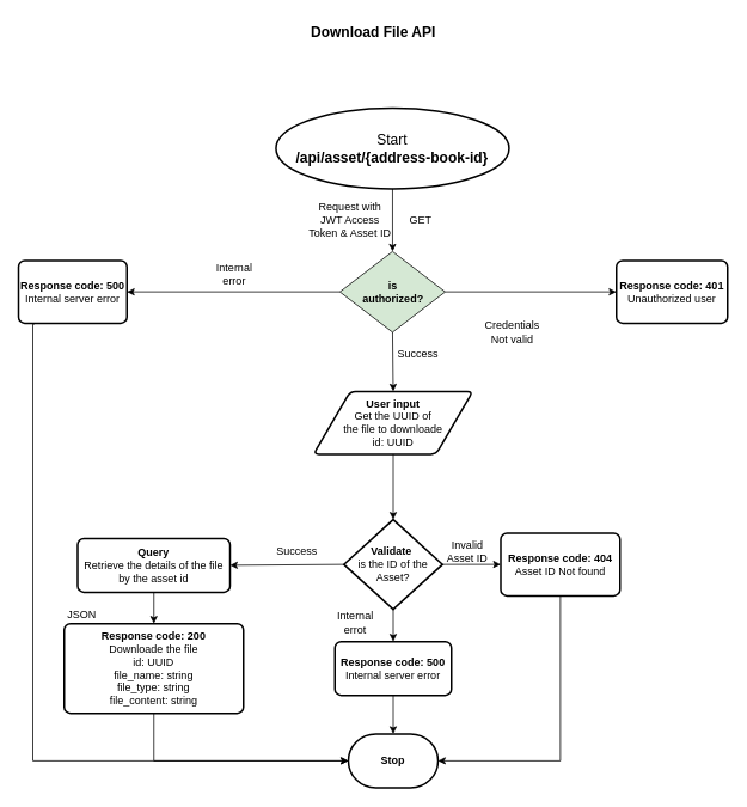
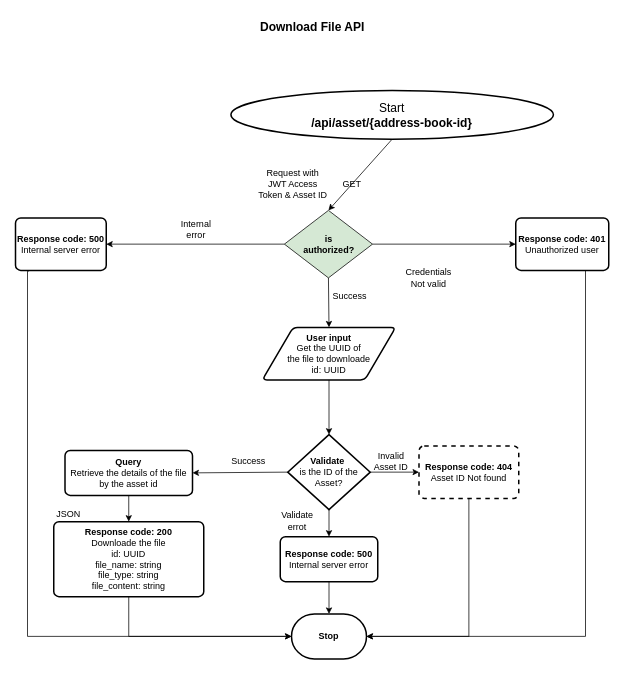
  <mxCell id="0" />
  <mxCell id="1" parent="0" />
- <mxCell id="2" value="Start&lt;br&gt;&lt;b&gt;/api/asset/{address-book-id}&lt;/b&gt;" style="strokeWidth=2;html=1;shape=mxgraph.flowchart.start_2;whiteSpace=wrap;fontSize=16;" parent="1" vertex="1"><mxGeometry x="307.25" y="120" width="260" height="90" as="geometry" /></mxCell>
+ <mxCell id="2" value="Start&lt;br&gt;&lt;b&gt;/api/asset/{address-book-id}&lt;/b&gt;" style="strokeWidth=2;html=1;shape=mxgraph.flowchart.start_2;whiteSpace=wrap;fontSize=16;" parent="1" vertex="1"><mxGeometry x="307.25" y="120" width="430" height="65" as="geometry" /></mxCell>
  <mxCell id="3" value="&lt;b&gt;Download File API&lt;/b&gt;" style="text;html=1;strokeColor=none;fillColor=none;align=center;verticalAlign=middle;whiteSpace=wrap;rounded=0;fontSize=16;" parent="1" vertex="1"><mxGeometry x="326" y="20" width="180" height="30" as="geometry" /></mxCell>
  <mxCell id="4" value="&lt;b&gt;is&lt;br&gt;authorized?&lt;/b&gt;" style="rhombus;whiteSpace=wrap;html=1;fillColor=#d5e8d4;" parent="1" vertex="1"><mxGeometry x="378.5" y="280" width="117.5" height="90" as="geometry" /></mxCell>
  <mxCell id="5" value="&lt;b&gt;User input&lt;br&gt;&lt;/b&gt;Get the UUID of &lt;br&gt;the file to downloade&lt;br&gt;id: UUID" style="shape=parallelogram;html=1;strokeWidth=2;perimeter=parallelogramPerimeter;whiteSpace=wrap;rounded=1;arcSize=12;size=0.23;" parent="1" vertex="1"><mxGeometry x="349.25" y="436" width="177.5" height="70" as="geometry" /></mxCell>
  <mxCell id="6" value="&lt;b&gt;Response code: 401&lt;/b&gt;&lt;br&gt;Unauthorized user" style="rounded=1;whiteSpace=wrap;html=1;absoluteArcSize=1;arcSize=14;strokeWidth=2;" parent="1" vertex="1"><mxGeometry x="687" y="290" width="124" height="70" as="geometry" /></mxCell>
  <mxCell id="7" value="&lt;b&gt;Validate&lt;/b&gt;&amp;nbsp;&lt;br&gt;is the ID of the Asset?" style="strokeWidth=2;html=1;shape=mxgraph.flowchart.decision;whiteSpace=wrap;" parent="1" vertex="1"><mxGeometry x="383" y="579" width="110" height="100" as="geometry" /></mxCell>
- <mxCell id="8" value="&lt;b&gt;Response code: 404&lt;/b&gt;&lt;br&gt;Asset ID Not found" style="rounded=1;whiteSpace=wrap;html=1;absoluteArcSize=1;arcSize=14;strokeWidth=2;" parent="1" vertex="1"><mxGeometry x="558" y="594" width="133" height="70" as="geometry" /></mxCell>
+ <mxCell id="8" value="&lt;b&gt;Response code: 404&lt;/b&gt;&lt;br&gt;Asset ID Not found" style="rounded=1;whiteSpace=wrap;html=1;absoluteArcSize=1;arcSize=14;strokeWidth=2;dashed=1;" parent="1" vertex="1"><mxGeometry x="558" y="594" width="133" height="70" as="geometry" /></mxCell>
  <mxCell id="9" value="&lt;b&gt;Query&lt;/b&gt;&lt;br&gt;Retrieve the details of the file by the asset id" style="rounded=1;whiteSpace=wrap;html=1;absoluteArcSize=1;arcSize=14;strokeWidth=2;" parent="1" vertex="1"><mxGeometry x="86" y="600" width="170" height="60" as="geometry" /></mxCell>
  <mxCell id="10" value="&lt;span&gt;Response code: 200&lt;br&gt;&lt;span style=&quot;font-weight: 400;&quot;&gt;Downloade the file&lt;br&gt;&lt;/span&gt;&lt;span style=&quot;font-weight: normal;&quot;&gt;id: UUID&lt;br&gt;file_name: string&lt;br&gt;file_type: string&lt;br&gt;file_content: string&lt;/span&gt;&lt;br&gt;&lt;/span&gt;" style="rounded=1;whiteSpace=wrap;html=1;absoluteArcSize=1;arcSize=14;strokeWidth=2;fontStyle=1" parent="1" vertex="1"><mxGeometry x="71" y="695" width="200" height="100" as="geometry" /></mxCell>
  <mxCell id="11" value="JSON" style="text;html=1;strokeColor=none;fillColor=none;align=center;verticalAlign=middle;whiteSpace=wrap;rounded=0;" parent="1" vertex="1"><mxGeometry x="61" y="670" width="60" height="30" as="geometry" /></mxCell>
  <mxCell id="12" value="" style="endArrow=classic;html=1;rounded=0;exitX=0.5;exitY=1;exitDx=0;exitDy=0;exitPerimeter=0;entryX=0.5;entryY=0;entryDx=0;entryDy=0;" parent="1" source="2" target="4" edge="1"><mxGeometry width="50" height="50" relative="1" as="geometry"><mxPoint x="371" y="470" as="sourcePoint" /><mxPoint x="421" y="420" as="targetPoint" /></mxGeometry></mxCell>
  <mxCell id="13" value="" style="endArrow=classic;html=1;rounded=0;exitX=0.5;exitY=1;exitDx=0;exitDy=0;entryX=0.5;entryY=0;entryDx=0;entryDy=0;" parent="1" source="4" target="5" edge="1"><mxGeometry width="50" height="50" relative="1" as="geometry"><mxPoint x="371" y="470" as="sourcePoint" /><mxPoint x="421" y="420" as="targetPoint" /></mxGeometry></mxCell>
  <mxCell id="14" value="" style="endArrow=classic;html=1;rounded=0;exitX=0.5;exitY=1;exitDx=0;exitDy=0;entryX=0.5;entryY=0;entryDx=0;entryDy=0;entryPerimeter=0;" parent="1" source="5" target="7" edge="1"><mxGeometry width="50" height="50" relative="1" as="geometry"><mxPoint x="371" y="470" as="sourcePoint" /><mxPoint x="421" y="420" as="targetPoint" /></mxGeometry></mxCell>
  <mxCell id="15" value="" style="endArrow=classic;html=1;rounded=0;exitX=0;exitY=0.5;exitDx=0;exitDy=0;exitPerimeter=0;entryX=1;entryY=0.5;entryDx=0;entryDy=0;" parent="1" source="7" target="9" edge="1"><mxGeometry width="50" height="50" relative="1" as="geometry"><mxPoint x="371" y="470" as="sourcePoint" /><mxPoint x="421" y="420" as="targetPoint" /></mxGeometry></mxCell>
  <mxCell id="16" value="" style="endArrow=classic;html=1;rounded=0;exitX=1;exitY=0.5;exitDx=0;exitDy=0;entryX=0;entryY=0.5;entryDx=0;entryDy=0;" parent="1" source="4" target="6" edge="1"><mxGeometry width="50" height="50" relative="1" as="geometry"><mxPoint x="371" y="470" as="sourcePoint" /><mxPoint x="421" y="420" as="targetPoint" /></mxGeometry></mxCell>
  <mxCell id="17" value="" style="endArrow=classic;html=1;rounded=0;exitX=1;exitY=0.5;exitDx=0;exitDy=0;exitPerimeter=0;entryX=0;entryY=0.5;entryDx=0;entryDy=0;" parent="1" source="7" target="8" edge="1"><mxGeometry width="50" height="50" relative="1" as="geometry"><mxPoint x="371" y="470" as="sourcePoint" /><mxPoint x="421" y="420" as="targetPoint" /></mxGeometry></mxCell>
  <mxCell id="18" value="Credentials&lt;br&gt;Not valid" style="text;html=1;strokeColor=none;fillColor=none;align=center;verticalAlign=middle;whiteSpace=wrap;rounded=0;" parent="1" vertex="1"><mxGeometry x="541" y="355" width="60" height="30" as="geometry" /></mxCell>
  <mxCell id="19" value="Success" style="text;html=1;strokeColor=none;fillColor=none;align=center;verticalAlign=middle;whiteSpace=wrap;rounded=0;" parent="1" vertex="1"><mxGeometry x="436" y="380" width="60" height="30" as="geometry" /></mxCell>
  <mxCell id="20" value="&lt;b&gt;Response code: 500&lt;/b&gt;&lt;br&gt;Internal server error" style="rounded=1;whiteSpace=wrap;html=1;absoluteArcSize=1;arcSize=14;strokeWidth=2;" parent="1" vertex="1"><mxGeometry x="20" y="290" width="121" height="70" as="geometry" /></mxCell>
  <mxCell id="21" value="" style="endArrow=classic;html=1;rounded=0;exitX=0;exitY=0.5;exitDx=0;exitDy=0;entryX=1;entryY=0.5;entryDx=0;entryDy=0;" parent="1" source="4" target="20" edge="1"><mxGeometry width="50" height="50" relative="1" as="geometry"><mxPoint x="561" y="560" as="sourcePoint" /><mxPoint x="611" y="510" as="targetPoint" /></mxGeometry></mxCell>
  <mxCell id="22" value="" style="endArrow=classic;html=1;rounded=0;entryX=0;entryY=0.5;entryDx=0;entryDy=0;entryPerimeter=0;edgeStyle=elbowEdgeStyle;exitX=0.146;exitY=1.015;exitDx=0;exitDy=0;exitPerimeter=0;" parent="1" source="20" target="23" edge="1"><mxGeometry width="50" height="50" relative="1" as="geometry"><mxPoint x="36" y="360" as="sourcePoint" /><mxPoint x="36" y="730" as="targetPoint" /><Array as="points"><mxPoint x="36" y="610" /></Array></mxGeometry></mxCell>
  <mxCell id="23" value="&lt;b&gt;Stop&lt;/b&gt;" style="strokeWidth=2;html=1;shape=mxgraph.flowchart.terminator;whiteSpace=wrap;" parent="1" vertex="1"><mxGeometry x="388" y="818" width="100" height="60" as="geometry" /></mxCell>
  <mxCell id="24" value="" style="endArrow=classic;html=1;rounded=0;exitX=0.5;exitY=1;exitDx=0;exitDy=0;exitPerimeter=0;entryX=0.5;entryY=0;entryDx=0;entryDy=0;entryPerimeter=0;" parent="1" source="26" target="23" edge="1"><mxGeometry width="50" height="50" relative="1" as="geometry"><mxPoint x="561" y="550" as="sourcePoint" /><mxPoint x="611" y="500" as="targetPoint" /></mxGeometry></mxCell>
  <mxCell id="25" value="" style="endArrow=classic;html=1;rounded=0;exitX=0.5;exitY=1;exitDx=0;exitDy=0;exitPerimeter=0;entryX=0.5;entryY=0;entryDx=0;entryDy=0;entryPerimeter=0;" parent="1" source="7" target="26" edge="1"><mxGeometry width="50" height="50" relative="1" as="geometry"><mxPoint x="438" y="679" as="sourcePoint" /><mxPoint x="438" y="818" as="targetPoint" /></mxGeometry></mxCell>
  <mxCell id="26" value="&lt;b&gt;Response code: 500&lt;/b&gt;&lt;br&gt;Internal server error" style="rounded=1;whiteSpace=wrap;html=1;absoluteArcSize=1;arcSize=14;strokeWidth=2;" parent="1" vertex="1"><mxGeometry x="373" y="715" width="130" height="60" as="geometry" /></mxCell>
  <mxCell id="27" value="" style="endArrow=classic;html=1;rounded=0;exitX=0.5;exitY=1;exitDx=0;exitDy=0;entryX=1;entryY=0.5;entryDx=0;entryDy=0;entryPerimeter=0;edgeStyle=orthogonalEdgeStyle;" parent="1" source="8" target="23" edge="1"><mxGeometry width="50" height="50" relative="1" as="geometry"><mxPoint x="561" y="550" as="sourcePoint" /><mxPoint x="611" y="500" as="targetPoint" /></mxGeometry></mxCell>
+ <mxCell id="28" value="" style="endArrow=classic;html=1;rounded=0;exitX=0.75;exitY=1;exitDx=0;exitDy=0;entryX=1;entryY=0.5;entryDx=0;entryDy=0;entryPerimeter=0;edgeStyle=orthogonalEdgeStyle;" parent="1" source="6" target="23" edge="1"><mxGeometry width="50" height="50" relative="1" as="geometry"><mxPoint x="551" y="560" as="sourcePoint" /><mxPoint x="601" y="510" as="targetPoint" /></mxGeometry></mxCell>
  <mxCell id="29" value="Success" style="text;html=1;strokeColor=none;fillColor=none;align=center;verticalAlign=middle;whiteSpace=wrap;rounded=0;" parent="1" vertex="1"><mxGeometry x="301" y="600" width="60" height="30" as="geometry" /></mxCell>
  <mxCell id="30" value="Invalid Asset ID" style="text;html=1;strokeColor=none;fillColor=none;align=center;verticalAlign=middle;whiteSpace=wrap;rounded=0;" parent="1" vertex="1"><mxGeometry x="491" y="600" width="60" height="30" as="geometry" /></mxCell>
  <mxCell id="31" value="Internal error" style="text;html=1;strokeColor=none;fillColor=none;align=center;verticalAlign=middle;whiteSpace=wrap;rounded=0;" parent="1" vertex="1"><mxGeometry x="231" y="290" width="60" height="30" as="geometry" /></mxCell>
- <mxCell id="32" value="Internal errot" style="text;html=1;strokeColor=none;fillColor=none;align=center;verticalAlign=middle;whiteSpace=wrap;rounded=0;" parent="1" vertex="1"><mxGeometry x="366" y="679" width="60" height="30" as="geometry" /></mxCell>
+ <mxCell id="32" value="Validate errot" style="text;html=1;strokeColor=none;fillColor=none;align=center;verticalAlign=middle;whiteSpace=wrap;rounded=0;" parent="1" vertex="1"><mxGeometry x="366" y="679" width="60" height="30" as="geometry" /></mxCell>
  <mxCell id="33" value="GET" style="text;html=1;strokeColor=none;fillColor=none;align=center;verticalAlign=middle;whiteSpace=wrap;rounded=0;" parent="1" vertex="1"><mxGeometry x="439.25" y="230" width="60" height="30" as="geometry" /></mxCell>
  <mxCell id="34" value="Request with&lt;br&gt;JWT Access Token &amp;amp; Asset ID" style="text;html=1;strokeColor=none;fillColor=none;align=center;verticalAlign=middle;whiteSpace=wrap;rounded=0;" parent="1" vertex="1"><mxGeometry x="341" y="230" width="98.25" height="30" as="geometry" /></mxCell>
  <mxCell id="35" value="" style="endArrow=classic;html=1;rounded=0;entryX=0;entryY=0.5;entryDx=0;entryDy=0;entryPerimeter=0;exitX=0.5;exitY=1;exitDx=0;exitDy=0;edgeStyle=orthogonalEdgeStyle;" parent="1" source="10" target="23" edge="1"><mxGeometry width="50" height="50" relative="1" as="geometry"><mxPoint x="171" y="820" as="sourcePoint" /><mxPoint x="331" y="600" as="targetPoint" /></mxGeometry></mxCell>
  <mxCell id="36" value="" style="endArrow=classic;html=1;rounded=0;exitX=0.5;exitY=1;exitDx=0;exitDy=0;entryX=0.5;entryY=0;entryDx=0;entryDy=0;" parent="1" source="9" target="10" edge="1"><mxGeometry width="50" height="50" relative="1" as="geometry"><mxPoint x="291" y="650" as="sourcePoint" /><mxPoint x="341" y="600" as="targetPoint" /></mxGeometry></mxCell>
